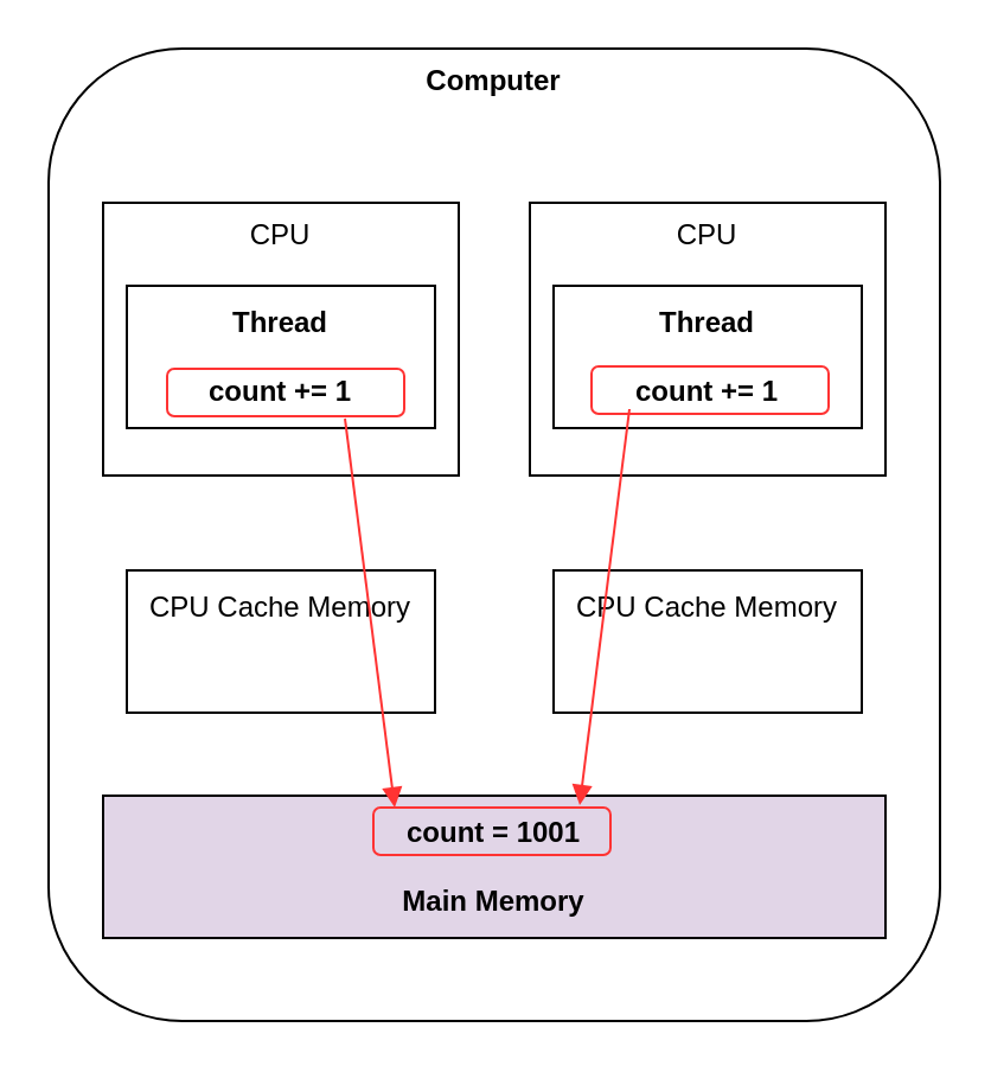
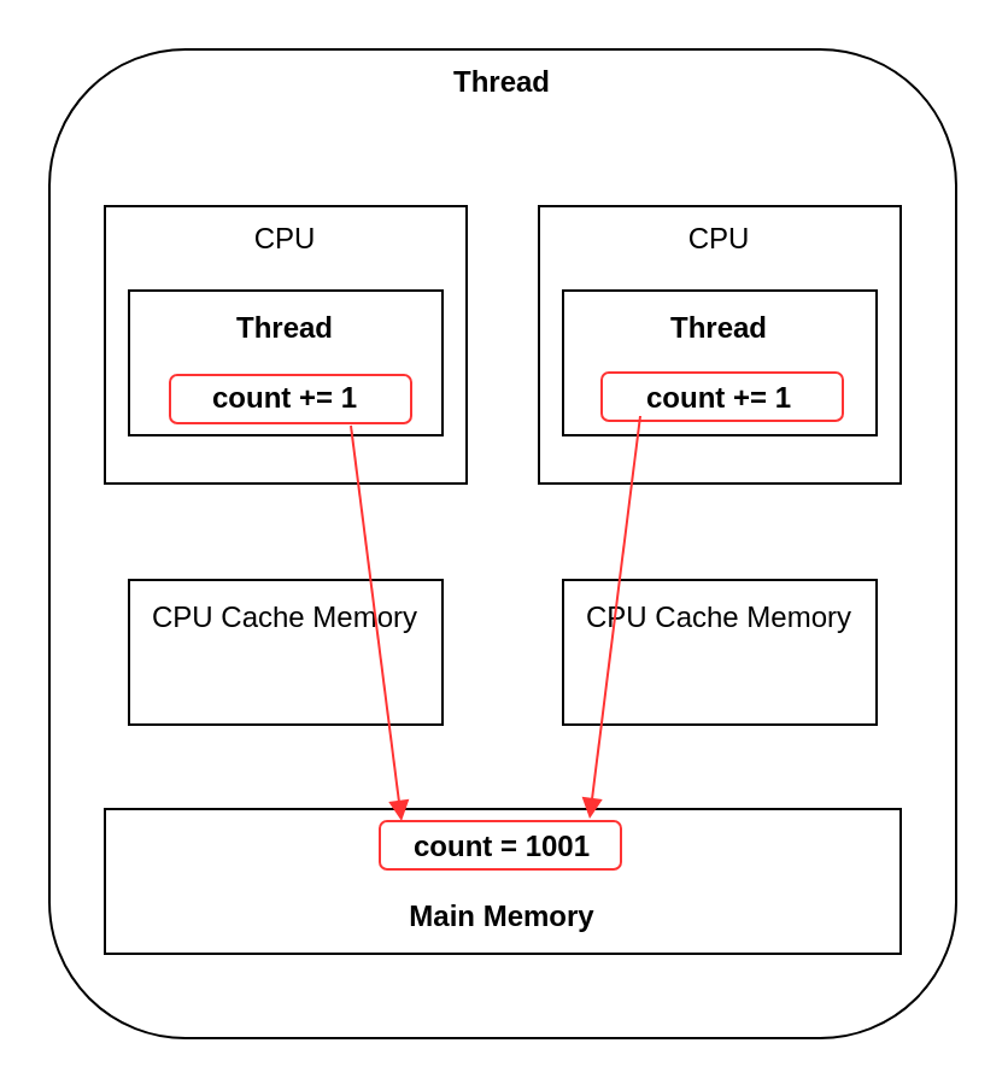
  <mxCell id="0" />
  <mxCell id="1" parent="0" />
- <mxCell id="2" value="Computer" style="rounded=1;whiteSpace=wrap;html=1;fontStyle=1;verticalAlign=top;" vertex="1" parent="1"><mxGeometry x="20" y="20" width="376" height="410" as="geometry" /></mxCell>
+ <mxCell id="2" value="Thread" style="rounded=1;whiteSpace=wrap;html=1;fontStyle=1;verticalAlign=top;" vertex="1" parent="1"><mxGeometry x="20" y="20" width="376" height="410" as="geometry" /></mxCell>
  <mxCell id="3" value="CPU" style="rounded=0;whiteSpace=wrap;html=1;verticalAlign=top;" vertex="1" parent="1"><mxGeometry x="43" y="85" width="150" height="115" as="geometry" /></mxCell>
- <mxCell id="4" value="&lt;div&gt;&lt;span&gt;count = 1001&lt;/span&gt;&lt;/div&gt;&lt;div&gt;&lt;br&gt;&lt;/div&gt;Main Memory" style="rounded=0;whiteSpace=wrap;html=1;fontStyle=1;fillColor=#e1d5e7;" vertex="1" parent="1"><mxGeometry x="43" y="335" width="330" height="60" as="geometry" /></mxCell>
+ <mxCell id="4" value="&lt;div&gt;&lt;span&gt;count = 1001&lt;/span&gt;&lt;/div&gt;&lt;div&gt;&lt;br&gt;&lt;/div&gt;Main Memory" style="rounded=0;whiteSpace=wrap;html=1;fontStyle=1" vertex="1" parent="1"><mxGeometry x="43" y="335" width="330" height="60" as="geometry" /></mxCell>
  <mxCell id="5" value="CPU Cache Memory&lt;div&gt;&lt;br&gt;&lt;/div&gt;&lt;div&gt;&lt;br&gt;&lt;/div&gt;" style="rounded=0;whiteSpace=wrap;html=1;fontStyle=0" vertex="1" parent="1"><mxGeometry x="53" y="240" width="130" height="60" as="geometry" /></mxCell>
  <mxCell id="6" value="Thread&lt;div&gt;&lt;br&gt;&lt;/div&gt;&lt;div&gt;&lt;span&gt;count += 1&lt;/span&gt;&lt;/div&gt;" style="rounded=0;whiteSpace=wrap;html=1;fontStyle=1" vertex="1" parent="1"><mxGeometry x="53" y="120" width="130" height="60" as="geometry" /></mxCell>
  <mxCell id="7" value="CPU" style="rounded=0;whiteSpace=wrap;html=1;verticalAlign=top;" vertex="1" parent="1"><mxGeometry x="223" y="85" width="150" height="115" as="geometry" /></mxCell>
  <mxCell id="8" value="CPU Cache Memory&lt;div&gt;&lt;br&gt;&lt;/div&gt;&lt;div&gt;&lt;br&gt;&lt;/div&gt;" style="rounded=0;whiteSpace=wrap;html=1;" vertex="1" parent="1"><mxGeometry x="233" y="240" width="130" height="60" as="geometry" /></mxCell>
  <mxCell id="9" value="Thread&lt;div&gt;&lt;br&gt;&lt;/div&gt;&lt;div&gt;count += 1&lt;/div&gt;" style="rounded=0;whiteSpace=wrap;html=1;fontStyle=1" vertex="1" parent="1"><mxGeometry x="233" y="120" width="130" height="60" as="geometry" /></mxCell>
  <mxCell id="10" value="" style="rounded=1;whiteSpace=wrap;html=1;strokeColor=#FF3333;fillColor=none;" vertex="1" parent="1"><mxGeometry x="157" y="340" width="100" height="20" as="geometry" /></mxCell>
  <mxCell id="11" value="" style="rounded=1;whiteSpace=wrap;html=1;strokeColor=#FF3333;fillColor=none;" vertex="1" parent="1"><mxGeometry x="70" y="155" width="100" height="20" as="geometry" /></mxCell>
  <mxCell id="12" value="" style="endArrow=none;html=1;rounded=0;exitX=0.09;exitY=-0.05;exitDx=0;exitDy=0;exitPerimeter=0;entryX=0.75;entryY=1;entryDx=0;entryDy=0;endFill=1;strokeColor=#FF3333;startArrow=block;startFill=1;" edge="1" parent="1"><mxGeometry width="50" height="50" relative="1" as="geometry"><mxPoint x="166" y="340" as="sourcePoint" /><mxPoint x="145" y="176" as="targetPoint" /></mxGeometry></mxCell>
  <mxCell id="13" value="" style="endArrow=none;html=1;rounded=0;exitX=0.09;exitY=-0.05;exitDx=0;exitDy=0;exitPerimeter=0;endFill=1;strokeColor=#FF3333;entryX=0.16;entryY=0.9;entryDx=0;entryDy=0;entryPerimeter=0;startArrow=block;startFill=1;" edge="1" parent="1" target="14"><mxGeometry width="50" height="50" relative="1" as="geometry"><mxPoint x="244" y="339" as="sourcePoint" /><mxPoint x="254" y="180" as="targetPoint" /></mxGeometry></mxCell>
  <mxCell id="14" value="" style="rounded=1;whiteSpace=wrap;html=1;strokeColor=#FF3333;fillColor=none;" vertex="1" parent="1"><mxGeometry x="249" y="154" width="100" height="20" as="geometry" /></mxCell>
